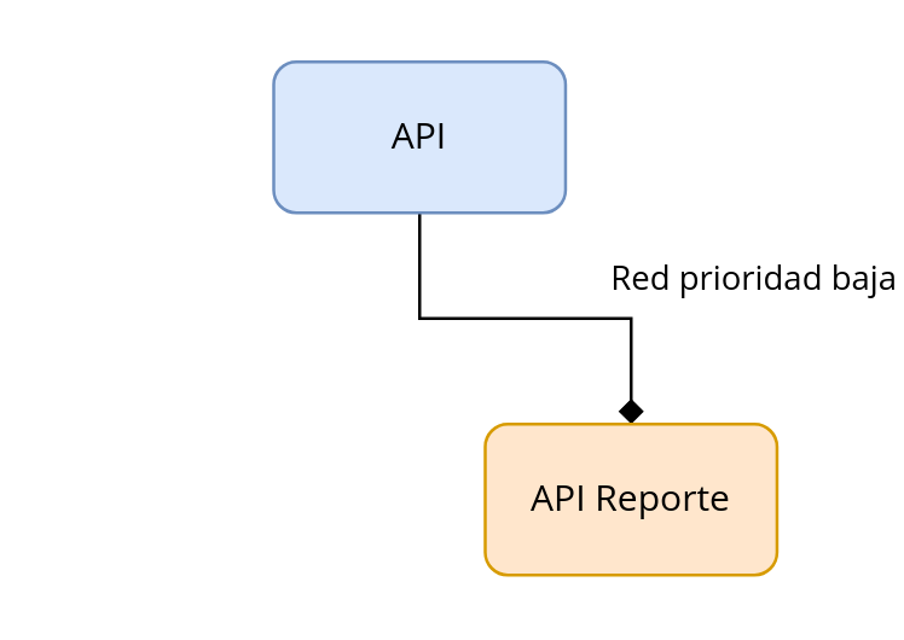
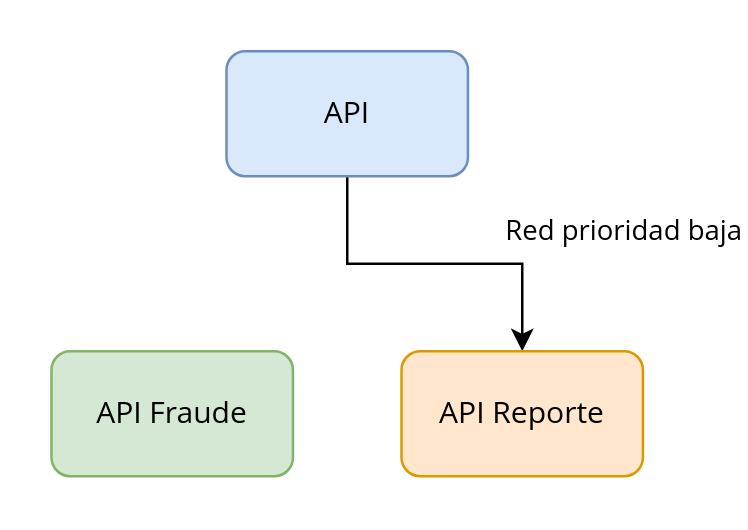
  <mxCell id="0" />
  <mxCell id="1" parent="0" />
- <mxCell id="2" style="edgeStyle=orthogonalEdgeStyle;rounded=0;orthogonalLoop=1;jettySize=auto;html=1;fontFamily=Open Sans;endArrow=diamond;" edge="1" parent="1" source="4" target="5"><mxGeometry relative="1" as="geometry" /></mxCell>
+ <mxCell id="2" style="edgeStyle=orthogonalEdgeStyle;rounded=0;orthogonalLoop=1;jettySize=auto;html=1;fontFamily=Open Sans;" edge="1" parent="1" source="4" target="5"><mxGeometry relative="1" as="geometry" /></mxCell>
  <mxCell id="3" value="Red prioridad baja" style="edgeLabel;html=1;align=left;verticalAlign=middle;resizable=0;points=[];fontFamily=Open Sans;labelPosition=right;verticalLabelPosition=middle;" vertex="1" connectable="0" parent="2"><mxGeometry x="0.381" y="2" relative="1" as="geometry"><mxPoint y="-13" as="offset" /></mxGeometry></mxCell>
  <mxCell id="4" value="API" style="rounded=1;whiteSpace=wrap;html=1;fillColor=#dae8fc;strokeColor=#6c8ebf;fontFamily=Open Sans;FType=g;" vertex="1" parent="1"><mxGeometry x="90" y="20" width="96.58" height="50" as="geometry" /></mxCell>
  <mxCell id="5" value="API Reporte" style="rounded=1;whiteSpace=wrap;html=1;fillColor=#ffe6cc;strokeColor=#d79b00;fontFamily=Open Sans;FType=g;" vertex="1" parent="1"><mxGeometry x="160" y="140" width="96.58" height="50" as="geometry" /></mxCell>
+ <mxCell id="6" value="API Fraude" style="rounded=1;whiteSpace=wrap;html=1;fillColor=#d5e8d4;strokeColor=#82b366;fontFamily=Open Sans;FType=g;" vertex="1" parent="1"><mxGeometry x="20" y="140" width="96.58" height="50" as="geometry" /></mxCell>
